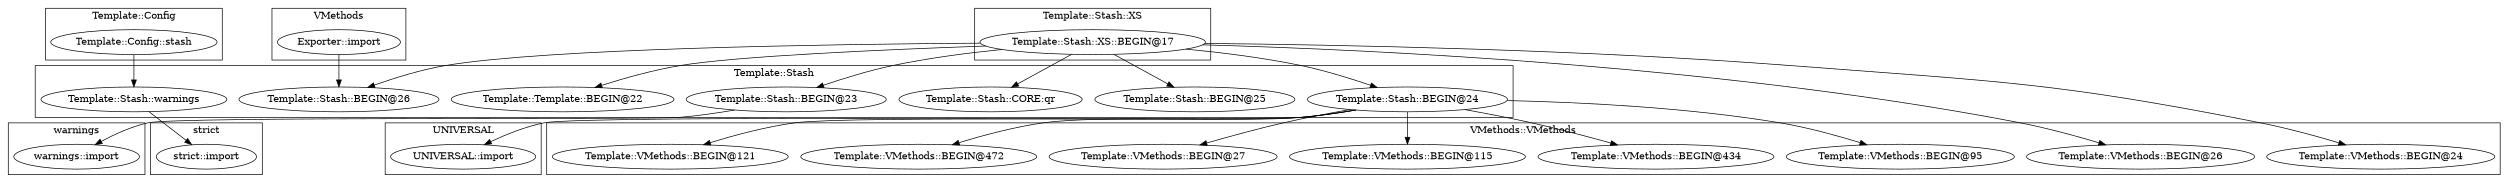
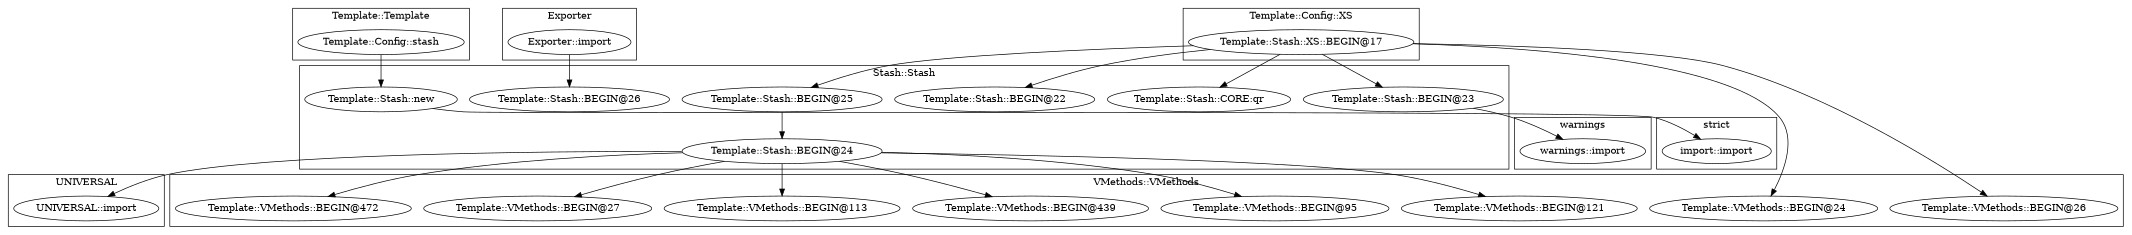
  digraph {
    "Template::VMethods::BEGIN@121"
    "Template::VMethods::BEGIN@24"
-   "Template::VMethods::BEGIN@439" [label="Template::VMethods::BEGIN@434"]
-   "Template::VMethods::BEGIN@115"
+   "Template::VMethods::BEGIN@439"
+   "Template::VMethods::BEGIN@115" [label="Template::VMethods::BEGIN@113"]
    "Template::VMethods::BEGIN@27"
    "Template::VMethods::BEGIN@472"
    n7 [label="Template::VMethods::BEGIN@95"]
    "Template::VMethods::BEGIN@26"
    "UNIVERSAL::import"
-   "Template::Stash::BEGIN@22" [label="Template::Template::BEGIN@22"]
+   "Template::Stash::BEGIN@22"
    "Template::Stash::BEGIN@23"
    "Template::Stash::BEGIN@26"
-   "Template::Stash::new" [label="Template::Stash::warnings"]
+   "Template::Stash::new"
    "Template::Stash::BEGIN@24"
    "Template::Stash::BEGIN@25"
    "Template::Stash::CORE:qr"
    "warnings::import"
    "Template::Config::stash"
    "Exporter::import"
-   "strict::import"
+   "strict::import" [label="import::import"]
    "Template::Stash::XS::BEGIN@17"
    subgraph cluster_1 {
      label="VMethods::VMethods"
      "Template::VMethods::BEGIN@121"
      "Template::VMethods::BEGIN@24"
      "Template::VMethods::BEGIN@439"
      "Template::VMethods::BEGIN@115"
      "Template::VMethods::BEGIN@27"
      "Template::VMethods::BEGIN@472"
      n7
      "Template::VMethods::BEGIN@26"
    }
    subgraph cluster_2 {
      label=UNIVERSAL
      "UNIVERSAL::import"
    }
    subgraph cluster_3 {
-     label="Template::Stash"
+     label="Stash::Stash"
      "Template::Stash::BEGIN@22"
      "Template::Stash::BEGIN@23"
      "Template::Stash::BEGIN@26"
      "Template::Stash::new"
      "Template::Stash::BEGIN@24"
      "Template::Stash::BEGIN@25"
      "Template::Stash::CORE:qr"
    }
    subgraph cluster_4 {
      label=warnings
      "warnings::import"
    }
    subgraph cluster_5 {
-     label="Template::Config"
+     label="Template::Template"
      "Template::Config::stash"
    }
    subgraph cluster_6 {
-     label=VMethods
+     label=Exporter
      "Exporter::import"
    }
    subgraph cluster_7 {
      label="strict"
      "strict::import"
    }
    subgraph cluster_8 {
-     label="Template::Stash::XS"
+     label="Template::Config::XS"
      "Template::Stash::XS::BEGIN@17"
    }
    "Template::Stash::BEGIN@23" -> "warnings::import"
    "Template::Stash::new" -> "strict::import"
    "Template::Stash::BEGIN@24" -> "Template::VMethods::BEGIN@121"
    "Template::Stash::BEGIN@24" -> "Template::VMethods::BEGIN@439"
    "Template::Stash::BEGIN@24" -> "Template::VMethods::BEGIN@115"
    "Template::Stash::BEGIN@24" -> "Template::VMethods::BEGIN@27"
    "Template::Stash::BEGIN@24" -> "Template::VMethods::BEGIN@472"
    "Template::Stash::BEGIN@24" -> n7
    "Template::Stash::BEGIN@24" -> "UNIVERSAL::import"
    "Template::Config::stash" -> "Template::Stash::new"
    "Exporter::import" -> "Template::Stash::BEGIN@26"
    "Template::Stash::XS::BEGIN@17" -> "Template::VMethods::BEGIN@24"
    "Template::Stash::XS::BEGIN@17" -> "Template::VMethods::BEGIN@26"
    "Template::Stash::XS::BEGIN@17" -> "Template::Stash::BEGIN@22"
    "Template::Stash::XS::BEGIN@17" -> "Template::Stash::BEGIN@23"
-   "Template::Stash::XS::BEGIN@17" -> "Template::Stash::BEGIN@26"
-   "Template::Stash::XS::BEGIN@17" -> "Template::Stash::BEGIN@24"
+   "Template::Stash::BEGIN@25" -> "Template::Stash::BEGIN@24"
    "Template::Stash::XS::BEGIN@17" -> "Template::Stash::BEGIN@25"
    "Template::Stash::XS::BEGIN@17" -> "Template::Stash::CORE:qr"
  }
